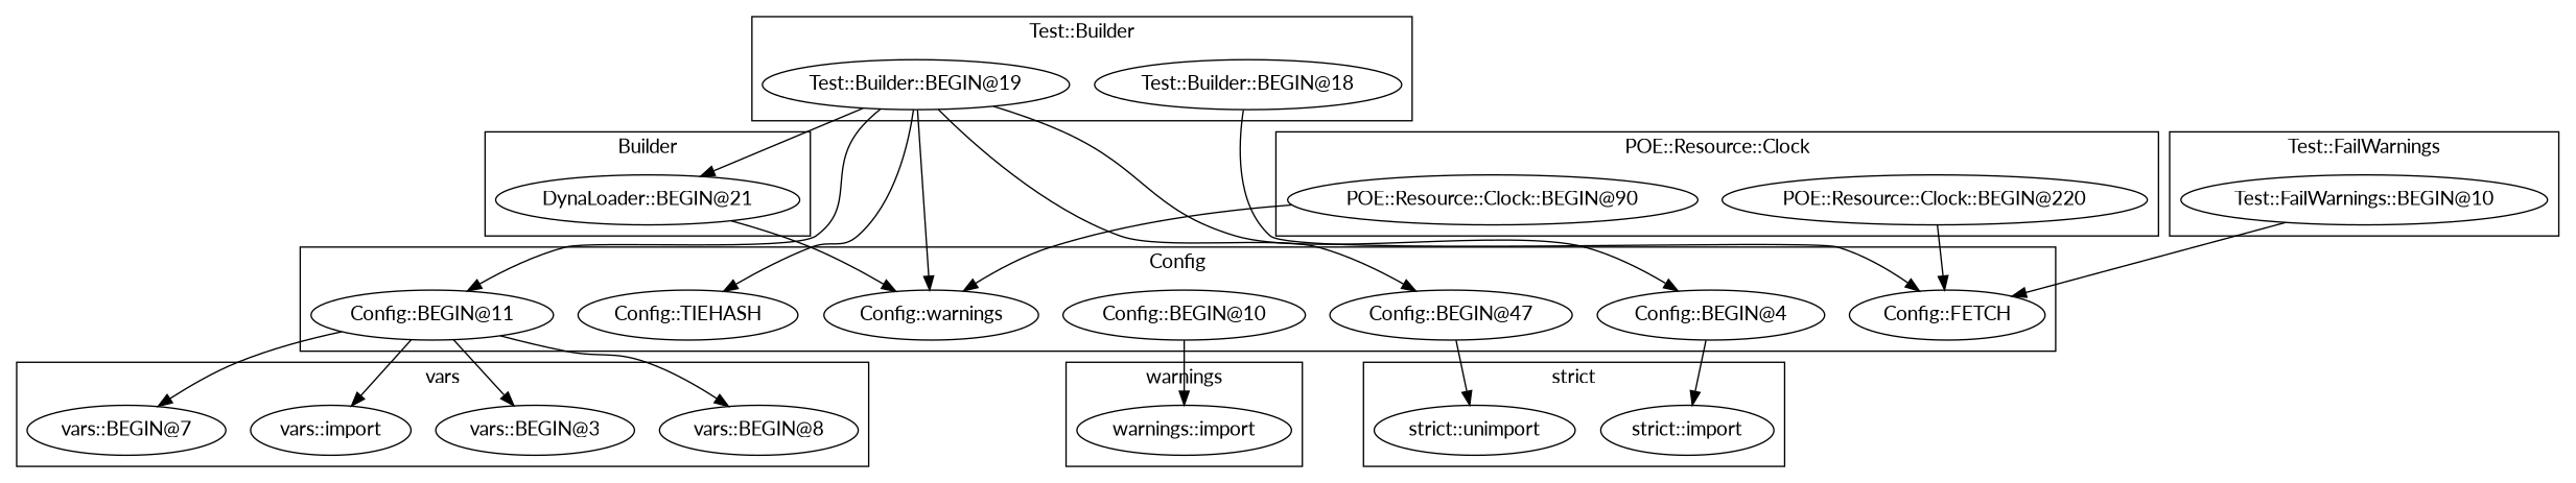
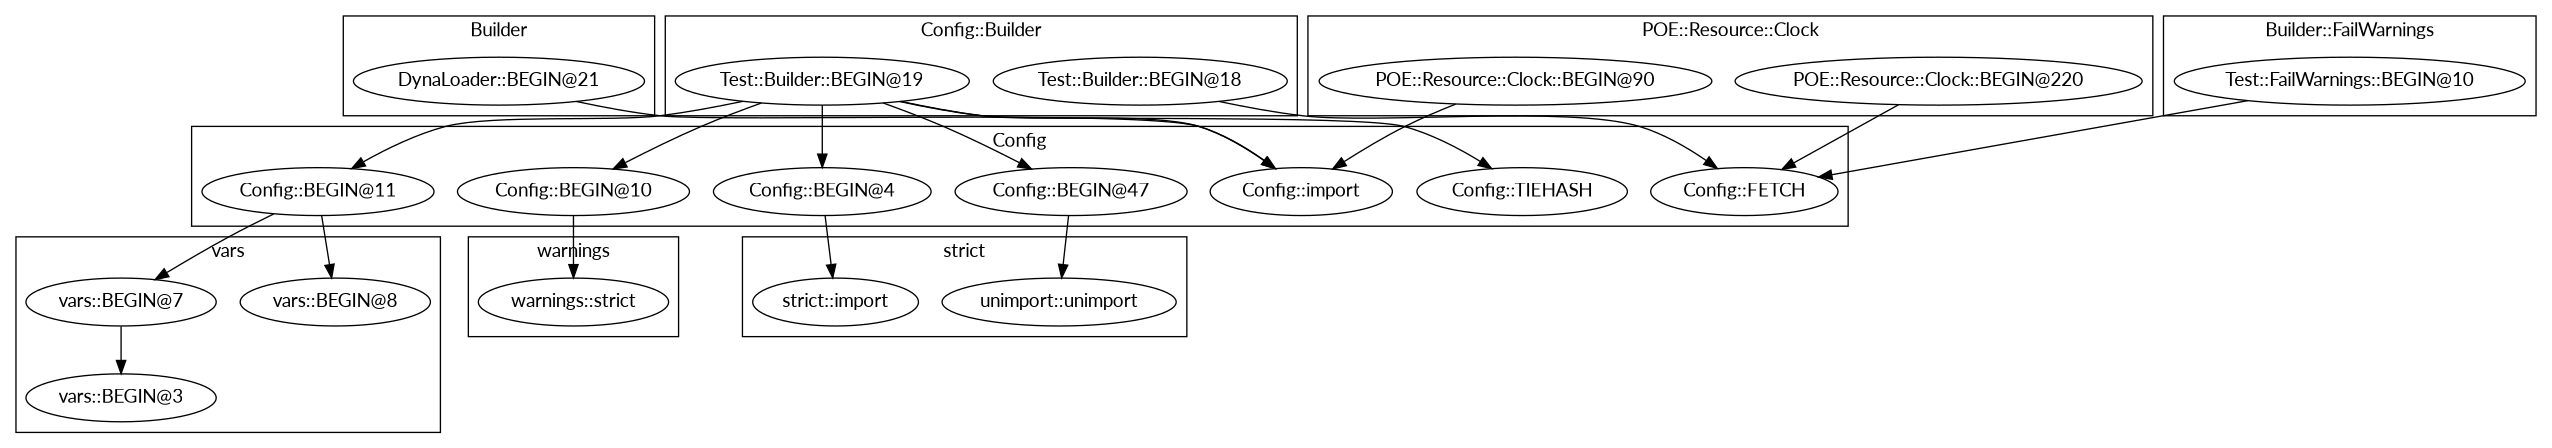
  digraph {
    fontname=Lato
    node [fontname=Lato]
    edge [fontname=Lato]
    "DynaLoader::BEGIN@21"
-   "vars::import"
    "vars::BEGIN@7"
    "vars::BEGIN@8"
    "vars::BEGIN@3"
-   "warnings::import"
+   "warnings::import" [label="warnings::strict"]
    "Test::Builder::BEGIN@19"
    "Test::Builder::BEGIN@18"
    "Config::BEGIN@11"
    "Config::FETCH"
    "Config::TIEHASH"
    "Config::BEGIN@10"
-   "Config::import" [label="Config::warnings"]
+   "Config::import"
    "Config::BEGIN@47"
    n15 [label="Config::BEGIN@4"]
    "POE::Resource::Clock::BEGIN@220"
    n17 [label="POE::Resource::Clock::BEGIN@90"]
    "Test::FailWarnings::BEGIN@10"
-   "strict::unimport"
+   "strict::unimport" [label="unimport::unimport"]
    "strict::import"
    subgraph cluster_1 {
      label=Builder
      "DynaLoader::BEGIN@21"
    }
    subgraph cluster_2 {
      label=vars
-     "vars::import"
      "vars::BEGIN@7"
      "vars::BEGIN@8"
      "vars::BEGIN@3"
    }
    subgraph cluster_3 {
      label=warnings
      "warnings::import"
    }
    subgraph cluster_4 {
-     label="Test::Builder"
+     label="Config::Builder"
      "Test::Builder::BEGIN@19"
      "Test::Builder::BEGIN@18"
    }
    subgraph cluster_5 {
      label=Config
      "Config::BEGIN@11"
      "Config::FETCH"
      "Config::TIEHASH"
      "Config::BEGIN@10"
      "Config::import"
      "Config::BEGIN@47"
      n15
    }
    subgraph cluster_6 {
      label="POE::Resource::Clock"
      "POE::Resource::Clock::BEGIN@220"
      n17
    }
    subgraph cluster_7 {
-     label="Test::FailWarnings"
+     label="Builder::FailWarnings"
      "Test::FailWarnings::BEGIN@10"
    }
    subgraph cluster_8 {
      label="strict"
      "strict::unimport"
      "strict::import"
    }
    "DynaLoader::BEGIN@21" -> "Config::import"
    "Test::Builder::BEGIN@19" -> "Config::BEGIN@11"
    "Test::Builder::BEGIN@19" -> "Config::TIEHASH"
-   "Test::Builder::BEGIN@19" -> "DynaLoader::BEGIN@21"
+   "Test::Builder::BEGIN@19" -> "Config::BEGIN@10"
    "Test::Builder::BEGIN@19" -> "Config::import"
    "Test::Builder::BEGIN@19" -> "Config::BEGIN@47"
    "Test::Builder::BEGIN@19" -> n15
    "Test::Builder::BEGIN@18" -> "Config::FETCH"
-   "Config::BEGIN@11" -> "vars::import"
    "Config::BEGIN@11" -> "vars::BEGIN@7"
    "Config::BEGIN@11" -> "vars::BEGIN@8"
-   "Config::BEGIN@11" -> "vars::BEGIN@3"
+   "vars::BEGIN@7" -> "vars::BEGIN@3"
    "Config::BEGIN@10" -> "warnings::import"
    "Config::BEGIN@47" -> "strict::unimport"
    n15 -> "strict::import"
    "POE::Resource::Clock::BEGIN@220" -> "Config::FETCH"
    n17 -> "Config::import"
    "Test::FailWarnings::BEGIN@10" -> "Config::FETCH"
  }
